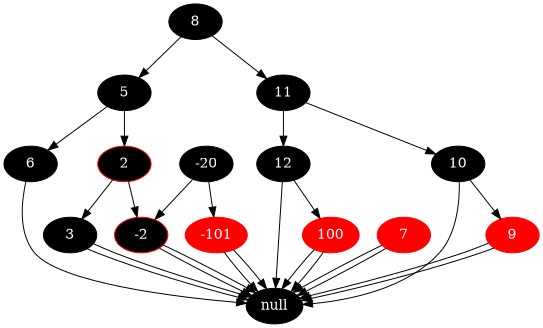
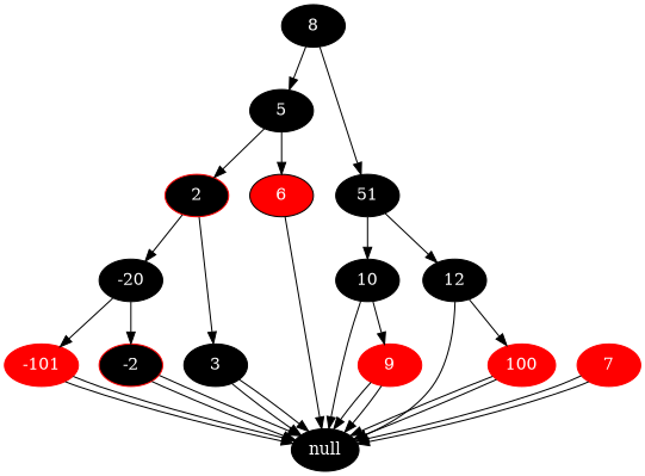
  digraph {
    node [color=black fontcolor=white style=filled]
    8
    5
-   11
+   11 [label=51]
    2 [color=red fillcolor=black]
-   6
+   6 [fillcolor=red]
    10
    12
    -20
    3
    null
    -101 [color=red]
    -2 [color=red fillcolor=black]
    7 [color=red]
    9 [color=red]
    100 [color=red]
    8 -> 5
    8 -> 11
    5 -> 2
    5 -> 6
    11 -> 10
    11 -> 12
-   2 -> -2
+   2 -> -20
    2 -> 3
    6 -> null
    10 -> null
    10 -> 9
    12 -> null
    12 -> 100
    -20 -> -101
    -20 -> -2
    3 -> null
    3 -> null
    -101 -> null
    -101 -> null
    -2 -> null
    -2 -> null
    7 -> null
    7 -> null
    9 -> null
    9 -> null
    100 -> null
    100 -> null
  }
